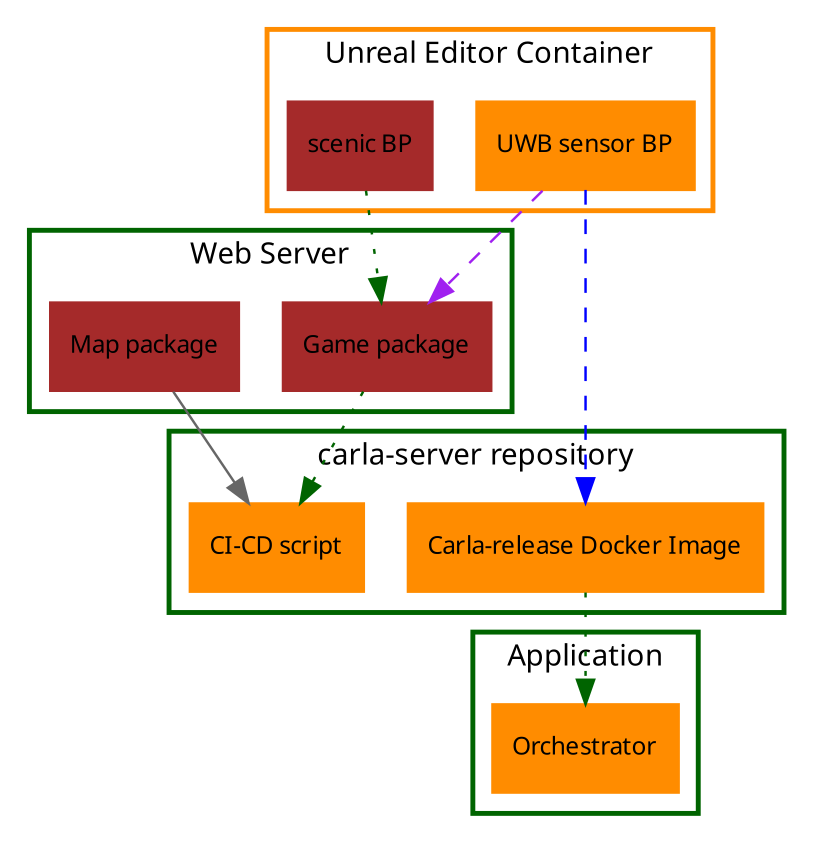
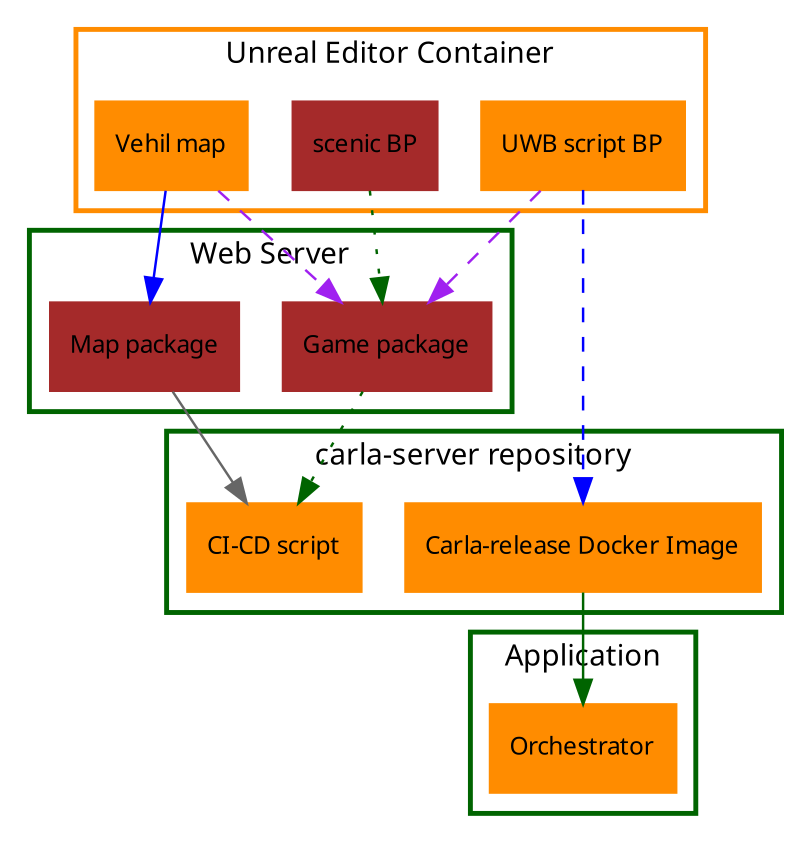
  digraph {
    compound=true
    fontname=Verdana
    fontsize=12
    penwidth=2
    node [color=darkorange fontname=Verdana fontsize=10 shape=record style=filled]
    edge [color=darkgreen style=solid]
    "Game package" [color=brown]
    "Map package" [color=brown]
    "scenic BP" [color=brown]
-   "UWB sensor BP"
+   "UWB sensor BP" [label="UWB script BP"]
+   "Vehil map"
    "CI-CD script"
    "Carla-release Docker Image"
    Orchestrator
    subgraph cluster_1 {
      color=darkgreen
      label="Web Server"
      "Game package"
      "Map package"
    }
    subgraph cluster_2 {
      color=darkorange
      label="Unreal Editor Container"
      "scenic BP"
      "UWB sensor BP"
+     "Vehil map"
    }
    subgraph cluster_3 {
      color=darkgreen
      label="carla-server repository"
      "CI-CD script"
      "Carla-release Docker Image"
    }
    subgraph cluster_4 {
      color=darkgreen
      label=Application
      Orchestrator
    }
    "Game package" -> "CI-CD script" [style=dotted]
    "Map package" -> "CI-CD script" [color=gray40]
    "scenic BP" -> "Game package" [style=dotted]
    "UWB sensor BP" -> "Game package" [color=purple style=dashed]
    "UWB sensor BP" -> "Carla-release Docker Image" [color=blue style=dashed]
-   "Carla-release Docker Image" -> Orchestrator [style=dotted]
+   "Vehil map" -> "Game package" [color=purple style=dashed]
+   "Vehil map" -> "Map package" [color=blue]
+   "Carla-release Docker Image" -> Orchestrator
  }
